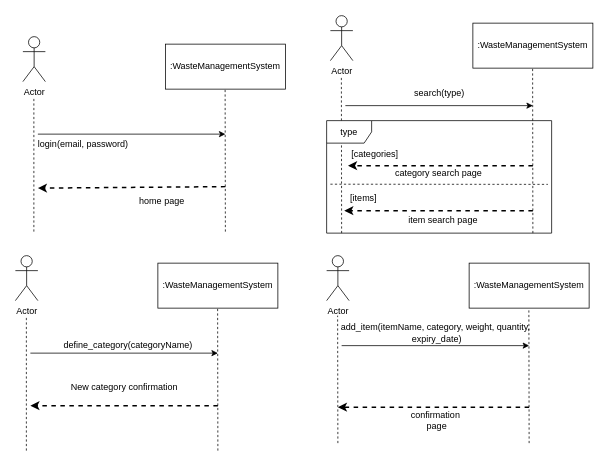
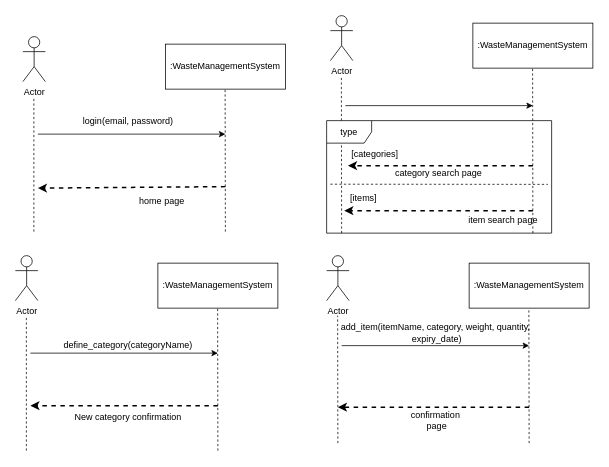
  <mxCell id="0" />
  <mxCell id="1" parent="0" />
  <mxCell id="2" value="&lt;div&gt;:WasteManagementSystem&lt;/div&gt;" style="rounded=0;whiteSpace=wrap;html=1;" parent="1" vertex="1"><mxGeometry x="220" y="58" width="160" height="60" as="geometry" /></mxCell>
  <mxCell id="3" value="Actor" style="shape=umlActor;verticalLabelPosition=bottom;verticalAlign=top;html=1;outlineConnect=0;" parent="1" vertex="1"><mxGeometry x="30" y="48" width="30" height="60" as="geometry" /></mxCell>
  <mxCell id="4" value="" style="endArrow=none;dashed=1;html=1;strokeWidth=1;rounded=0;" parent="1" edge="1"><mxGeometry width="50" height="50" relative="1" as="geometry"><mxPoint x="44.66" y="308" as="sourcePoint" /><mxPoint x="44.66" y="128" as="targetPoint" /></mxGeometry></mxCell>
  <mxCell id="5" value="" style="endArrow=none;dashed=1;html=1;strokeWidth=1;rounded=0;" parent="1" edge="1"><mxGeometry width="50" height="50" relative="1" as="geometry"><mxPoint x="300" y="308" as="sourcePoint" /><mxPoint x="299.66" y="118" as="targetPoint" /></mxGeometry></mxCell>
  <mxCell id="6" value="" style="endArrow=classic;html=1;rounded=0;" parent="1" edge="1"><mxGeometry width="50" height="50" relative="1" as="geometry"><mxPoint x="50" y="178" as="sourcePoint" /><mxPoint x="300" y="178" as="targetPoint" /></mxGeometry></mxCell>
  <mxCell id="7" value="" style="endArrow=classic;html=1;rounded=0;dashed=1;strokeWidth=2;" parent="1" edge="1"><mxGeometry width="50" height="50" relative="1" as="geometry"><mxPoint x="300" y="248" as="sourcePoint" /><mxPoint x="50" y="250" as="targetPoint" /></mxGeometry></mxCell>
- <mxCell id="8" value="&lt;div&gt;login(email, password)&lt;/div&gt;" style="text;html=1;align=center;verticalAlign=middle;resizable=0;points=[];autosize=1;strokeColor=none;fillColor=none;" parent="1" vertex="1"><mxGeometry x="40" y="176" width="140" height="30" as="geometry" /></mxCell>
+ <mxCell id="8" value="&lt;div&gt;login(email, password)&lt;/div&gt;" style="text;html=1;align=center;verticalAlign=middle;resizable=0;points=[];autosize=1;strokeColor=none;fillColor=none;" parent="1" vertex="1"><mxGeometry x="100" y="146" width="140" height="30" as="geometry" /></mxCell>
  <mxCell id="9" value="&lt;div&gt;home page&lt;/div&gt;" style="text;html=1;align=center;verticalAlign=middle;resizable=0;points=[];autosize=1;strokeColor=none;fillColor=none;" parent="1" vertex="1"><mxGeometry x="175" y="253" width="80" height="30" as="geometry" /></mxCell>
  <mxCell id="10" value="&lt;div&gt;:WasteManagementSystem&lt;/div&gt;" style="rounded=0;whiteSpace=wrap;html=1;" parent="1" vertex="1"><mxGeometry x="630" y="30" width="160" height="60" as="geometry" /></mxCell>
  <mxCell id="11" value="Actor" style="shape=umlActor;verticalLabelPosition=bottom;verticalAlign=top;html=1;outlineConnect=0;" parent="1" vertex="1"><mxGeometry x="440" y="20" width="30" height="60" as="geometry" /></mxCell>
  <mxCell id="12" value="" style="endArrow=none;dashed=1;html=1;strokeWidth=1;rounded=0;" parent="1" edge="1"><mxGeometry width="50" height="50" relative="1" as="geometry"><mxPoint x="710" y="310" as="sourcePoint" /><mxPoint x="709.66" y="90" as="targetPoint" /></mxGeometry></mxCell>
  <mxCell id="13" value="" style="endArrow=classic;html=1;rounded=0;" parent="1" edge="1"><mxGeometry width="50" height="50" relative="1" as="geometry"><mxPoint x="460" y="140" as="sourcePoint" /><mxPoint x="710" y="140" as="targetPoint" /></mxGeometry></mxCell>
  <mxCell id="14" value="" style="endArrow=classic;html=1;rounded=0;dashed=1;strokeWidth=2;" parent="1" edge="1"><mxGeometry width="50" height="50" relative="1" as="geometry"><mxPoint x="710" y="220" as="sourcePoint" /><mxPoint x="463.5" y="220" as="targetPoint" /><Array as="points"><mxPoint x="580" y="220" /></Array></mxGeometry></mxCell>
- <mxCell id="15" value="search(type)" style="text;html=1;align=center;verticalAlign=middle;resizable=0;points=[];autosize=1;strokeColor=none;fillColor=none;" parent="1" vertex="1"><mxGeometry x="540" y="108" width="90" height="30" as="geometry" /></mxCell>
  <mxCell id="16" value="" style="endArrow=none;dashed=1;html=1;strokeWidth=1;rounded=0;" parent="1" edge="1"><mxGeometry width="50" height="50" relative="1" as="geometry"><mxPoint x="455" y="310" as="sourcePoint" /><mxPoint x="454.66" y="100" as="targetPoint" /></mxGeometry></mxCell>
  <mxCell id="17" value="&lt;div&gt;type&lt;/div&gt;" style="shape=umlFrame;whiteSpace=wrap;html=1;pointerEvents=0;" parent="1" vertex="1"><mxGeometry x="435" y="160" width="300" height="150" as="geometry" /></mxCell>
  <mxCell id="18" value="&lt;div&gt;[categories]&lt;/div&gt;" style="text;html=1;align=center;verticalAlign=middle;resizable=0;points=[];autosize=1;strokeColor=none;fillColor=none;" parent="1" vertex="1"><mxGeometry x="453.5" y="190" width="90" height="30" as="geometry" /></mxCell>
  <mxCell id="19" value="" style="endArrow=none;dashed=1;html=1;strokeWidth=1;rounded=0;exitX=0.005;exitY=0.534;exitDx=0;exitDy=0;exitPerimeter=0;" parent="1" edge="1"><mxGeometry width="50" height="50" relative="1" as="geometry"><mxPoint x="440" y="244.76" as="sourcePoint" /><mxPoint x="730" y="245" as="targetPoint" /></mxGeometry></mxCell>
  <mxCell id="20" value="" style="endArrow=classic;html=1;rounded=0;dashed=1;strokeWidth=2;" parent="1" edge="1"><mxGeometry width="50" height="50" relative="1" as="geometry"><mxPoint x="710" y="280" as="sourcePoint" /><mxPoint x="458.5" y="280" as="targetPoint" /></mxGeometry></mxCell>
  <mxCell id="21" value="&lt;div&gt;[items]&lt;/div&gt;" style="text;html=1;align=center;verticalAlign=middle;resizable=0;points=[];autosize=1;strokeColor=none;fillColor=none;" parent="1" vertex="1"><mxGeometry x="453.5" y="248" width="60" height="30" as="geometry" /></mxCell>
  <mxCell id="22" value="&lt;div&gt;category search page&lt;/div&gt;" style="text;html=1;align=center;verticalAlign=middle;resizable=0;points=[];autosize=1;strokeColor=none;fillColor=none;" parent="1" vertex="1"><mxGeometry x="513.5" y="215" width="140" height="30" as="geometry" /></mxCell>
- <mxCell id="23" value="&lt;div&gt;item search page&lt;/div&gt;" style="text;html=1;align=center;verticalAlign=middle;resizable=0;points=[];autosize=1;strokeColor=none;fillColor=none;" parent="1" vertex="1"><mxGeometry x="530" y="278" width="120" height="30" as="geometry" /></mxCell>
+ <mxCell id="23" value="&lt;div&gt;item search page&lt;/div&gt;" style="text;html=1;align=center;verticalAlign=middle;resizable=0;points=[];autosize=1;strokeColor=none;fillColor=none;" parent="1" vertex="1"><mxGeometry x="610" y="278" width="120" height="30" as="geometry" /></mxCell>
  <mxCell id="24" value="&lt;div&gt;:WasteManagementSystem&lt;/div&gt;" style="rounded=0;whiteSpace=wrap;html=1;" parent="1" vertex="1"><mxGeometry x="210" y="350" width="160" height="60" as="geometry" /></mxCell>
  <mxCell id="25" value="Actor" style="shape=umlActor;verticalLabelPosition=bottom;verticalAlign=top;html=1;outlineConnect=0;" parent="1" vertex="1"><mxGeometry x="20" y="340" width="30" height="60" as="geometry" /></mxCell>
  <mxCell id="26" value="" style="endArrow=none;dashed=1;html=1;strokeWidth=1;rounded=0;" parent="1" edge="1"><mxGeometry width="50" height="50" relative="1" as="geometry"><mxPoint x="34.66" y="600" as="sourcePoint" /><mxPoint x="34.66" y="420" as="targetPoint" /></mxGeometry></mxCell>
  <mxCell id="27" value="" style="endArrow=none;dashed=1;html=1;strokeWidth=1;rounded=0;" parent="1" edge="1"><mxGeometry width="50" height="50" relative="1" as="geometry"><mxPoint x="290" y="600" as="sourcePoint" /><mxPoint x="289.66" y="410" as="targetPoint" /></mxGeometry></mxCell>
  <mxCell id="28" value="" style="endArrow=classic;html=1;rounded=0;" parent="1" edge="1"><mxGeometry width="50" height="50" relative="1" as="geometry"><mxPoint x="40" y="470" as="sourcePoint" /><mxPoint x="290" y="470" as="targetPoint" /></mxGeometry></mxCell>
  <mxCell id="29" value="" style="endArrow=classic;html=1;rounded=0;dashed=1;strokeWidth=2;" parent="1" edge="1"><mxGeometry width="50" height="50" relative="1" as="geometry"><mxPoint x="290" y="540" as="sourcePoint" /><mxPoint x="40" y="540" as="targetPoint" /></mxGeometry></mxCell>
  <mxCell id="30" value="&lt;div&gt;define_category(categoryName)&lt;/div&gt;" style="text;html=1;align=center;verticalAlign=middle;resizable=0;points=[];autosize=1;strokeColor=none;fillColor=none;" parent="1" vertex="1"><mxGeometry x="75" y="445" width="190" height="30" as="geometry" /></mxCell>
- <mxCell id="31" value="&lt;div&gt;New category confirmation&lt;/div&gt;" style="text;html=1;align=center;verticalAlign=middle;resizable=0;points=[];autosize=1;strokeColor=none;fillColor=none;" parent="1" vertex="1"><mxGeometry x="80" y="500" width="170" height="30" as="geometry" /></mxCell>
+ <mxCell id="31" value="&lt;div&gt;New category confirmation&lt;/div&gt;" style="text;html=1;align=center;verticalAlign=middle;resizable=0;points=[];autosize=1;strokeColor=none;fillColor=none;" parent="1" vertex="1"><mxGeometry x="85" y="540" width="170" height="30" as="geometry" /></mxCell>
  <mxCell id="32" value="&lt;div&gt;:WasteManagementSystem&lt;/div&gt;" style="rounded=0;whiteSpace=wrap;html=1;" vertex="1" parent="1"><mxGeometry x="625" y="350" width="160" height="60" as="geometry" /></mxCell>
  <mxCell id="33" value="Actor" style="shape=umlActor;verticalLabelPosition=bottom;verticalAlign=top;html=1;outlineConnect=0;" vertex="1" parent="1"><mxGeometry x="435" y="340" width="30" height="60" as="geometry" /></mxCell>
  <mxCell id="34" value="" style="endArrow=none;dashed=1;html=1;strokeWidth=1;rounded=0;" edge="1" parent="1"><mxGeometry width="50" height="50" relative="1" as="geometry"><mxPoint x="705" y="590" as="sourcePoint" /><mxPoint x="704.66" y="410" as="targetPoint" /></mxGeometry></mxCell>
  <mxCell id="35" value="" style="endArrow=classic;html=1;rounded=0;" edge="1" parent="1"><mxGeometry width="50" height="50" relative="1" as="geometry"><mxPoint x="455" y="460" as="sourcePoint" /><mxPoint x="705" y="460" as="targetPoint" /></mxGeometry></mxCell>
  <mxCell id="36" value="&lt;div&gt;add_item(itemName, category, weight, quantity,&lt;/div&gt;&lt;div&gt;&amp;nbsp;expiry_date) &lt;/div&gt;" style="text;html=1;align=center;verticalAlign=middle;resizable=0;points=[];autosize=1;strokeColor=none;fillColor=none;" vertex="1" parent="1"><mxGeometry x="445" y="423" width="270" height="40" as="geometry" /></mxCell>
  <mxCell id="37" value="" style="endArrow=none;dashed=1;html=1;strokeWidth=1;rounded=0;" edge="1" parent="1"><mxGeometry width="50" height="50" relative="1" as="geometry"><mxPoint x="450" y="590" as="sourcePoint" /><mxPoint x="449.66" y="420" as="targetPoint" /></mxGeometry></mxCell>
  <mxCell id="38" value="" style="endArrow=classic;html=1;rounded=0;dashed=1;strokeWidth=2;" edge="1" parent="1"><mxGeometry width="50" height="50" relative="1" as="geometry"><mxPoint x="705" y="542" as="sourcePoint" /><mxPoint x="450" y="542" as="targetPoint" /></mxGeometry></mxCell>
  <mxCell id="39" value="&lt;div&gt;confirmation&lt;/div&gt;&amp;nbsp;page" style="text;html=1;align=center;verticalAlign=middle;resizable=0;points=[];autosize=1;strokeColor=none;fillColor=none;" vertex="1" parent="1"><mxGeometry x="535" y="540" width="90" height="40" as="geometry" /></mxCell>
